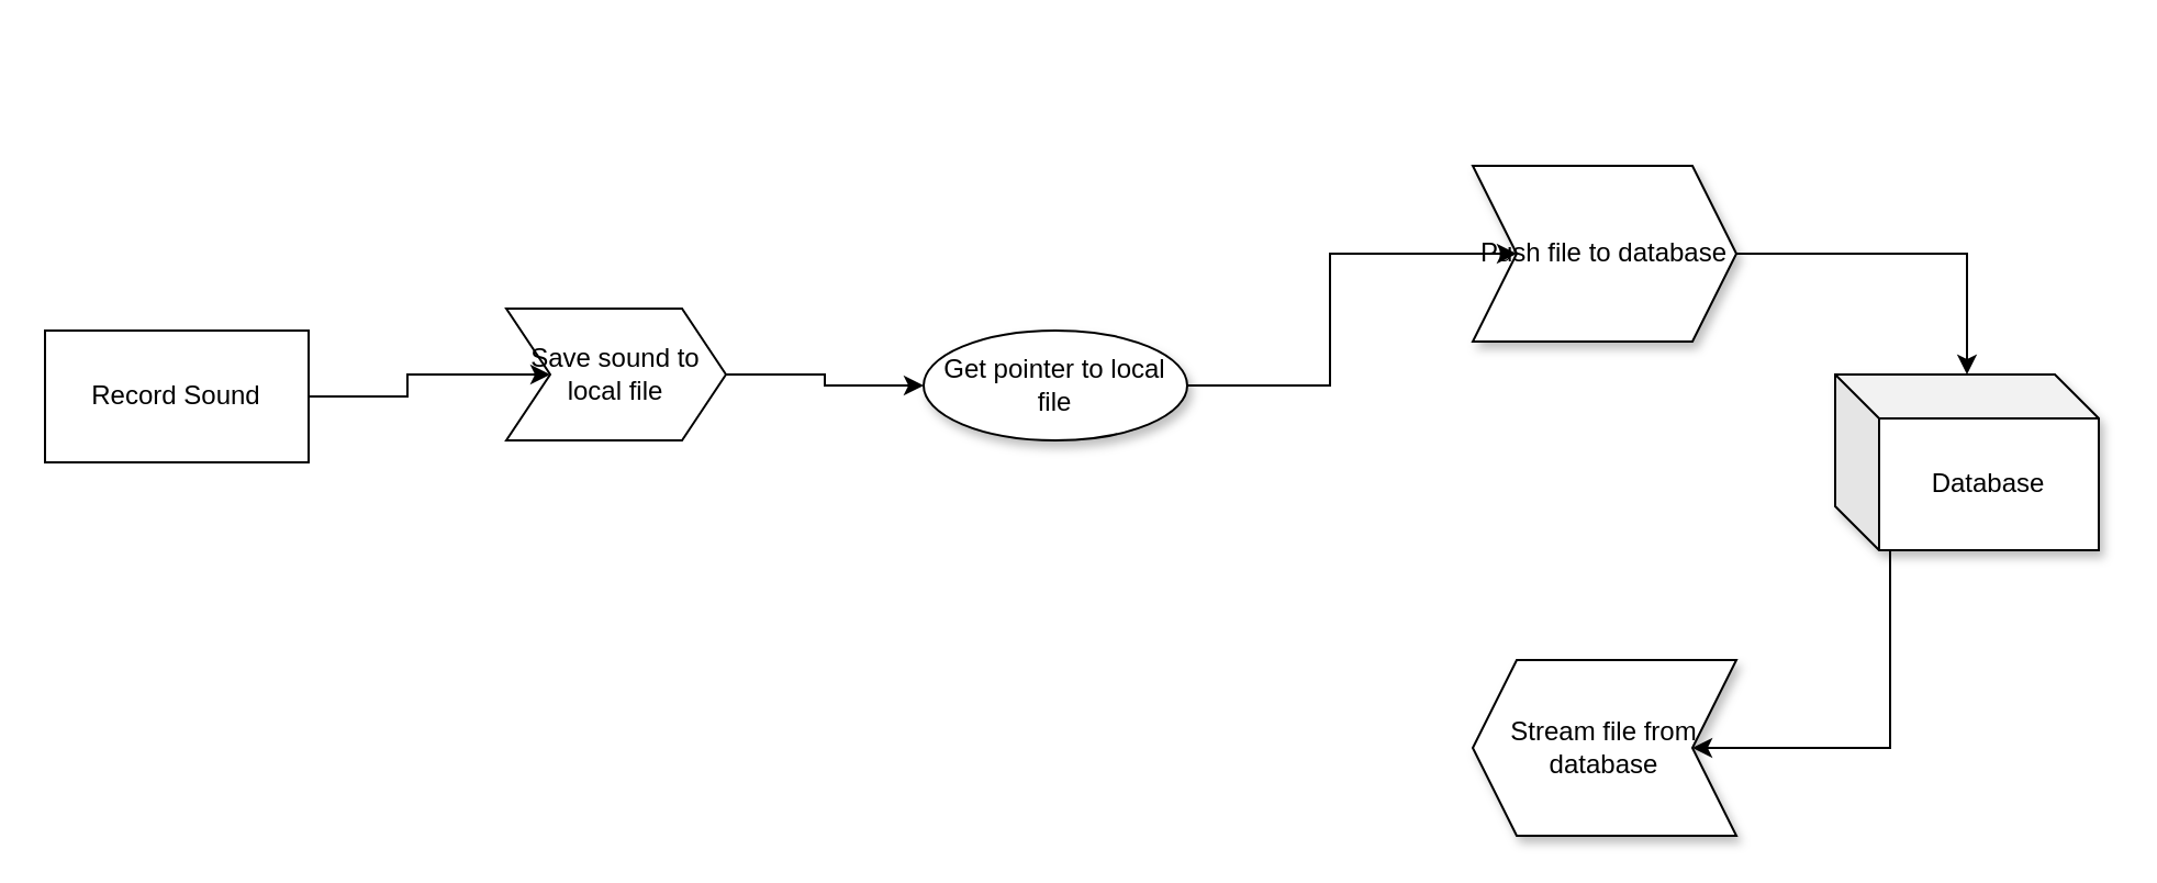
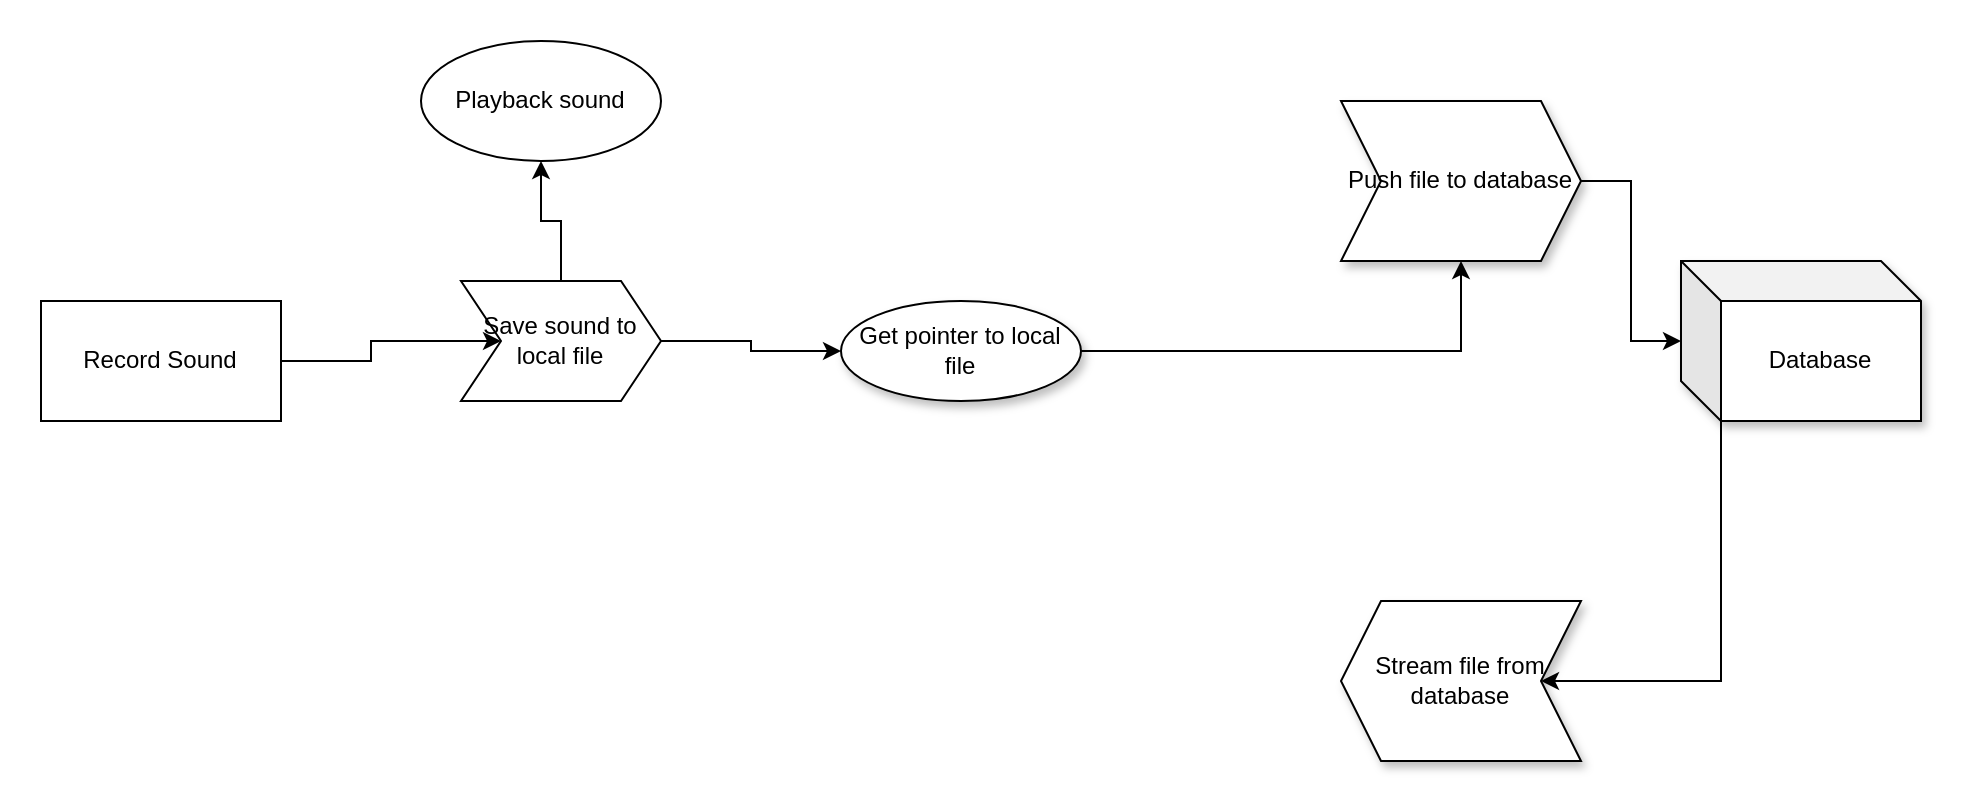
  <mxCell id="0" />
  <mxCell id="1" parent="0" />
  <mxCell id="2" value="Text" style="text;html=1;resizable=0;autosize=1;align=center;verticalAlign=middle;points=[];fillColor=none;strokeColor=none;rounded=0;" vertex="1" parent="1"><mxGeometry x="60" y="170" width="40" height="20" as="geometry" /></mxCell>
  <mxCell id="3" value="" style="edgeStyle=orthogonalEdgeStyle;rounded=0;orthogonalLoop=1;jettySize=auto;html=1;" edge="1" parent="1" source="4" target="7"><mxGeometry relative="1" as="geometry" /></mxCell>
  <mxCell id="4" value="Record Sound" style="rounded=0;whiteSpace=wrap;html=1;" vertex="1" parent="1"><mxGeometry x="20" y="150" width="120" height="60" as="geometry" /></mxCell>
+ <mxCell id="5" value="" style="edgeStyle=orthogonalEdgeStyle;rounded=0;orthogonalLoop=1;jettySize=auto;html=1;" edge="1" parent="1" source="7" target="8"><mxGeometry relative="1" as="geometry" /></mxCell>
  <mxCell id="6" value="" style="edgeStyle=orthogonalEdgeStyle;rounded=0;orthogonalLoop=1;jettySize=auto;html=1;" edge="1" parent="1" source="7" target="10"><mxGeometry relative="1" as="geometry" /></mxCell>
  <mxCell id="7" value="Save sound to local file" style="shape=step;perimeter=stepPerimeter;whiteSpace=wrap;html=1;fixedSize=1;rounded=0;" vertex="1" parent="1"><mxGeometry x="230" y="140" width="100" height="60" as="geometry" /></mxCell>
+ <mxCell id="8" value="Playback sound" style="ellipse;whiteSpace=wrap;html=1;rounded=0;" vertex="1" parent="1"><mxGeometry x="210" y="20" width="120" height="60" as="geometry" /></mxCell>
  <mxCell id="9" style="edgeStyle=orthogonalEdgeStyle;rounded=0;orthogonalLoop=1;jettySize=auto;html=1;exitX=0;exitY=0.5;exitDx=0;exitDy=0;" edge="1" parent="1" source="10" target="14"><mxGeometry relative="1" as="geometry" /></mxCell>
  <mxCell id="10" value="Get pointer to local file" style="ellipse;whiteSpace=wrap;html=1;rounded=0;direction=west;shadow=1;" vertex="1" parent="1"><mxGeometry x="420" y="150" width="120" height="50" as="geometry" /></mxCell>
  <mxCell id="11" style="edgeStyle=orthogonalEdgeStyle;rounded=0;orthogonalLoop=1;jettySize=auto;html=1;exitX=0;exitY=0;exitDx=20;exitDy=80;exitPerimeter=0;entryX=0;entryY=0.5;entryDx=0;entryDy=0;" edge="1" parent="1" source="12" target="16"><mxGeometry relative="1" as="geometry"><Array as="points"><mxPoint x="860" y="340" /></Array></mxGeometry></mxCell>
- <mxCell id="12" value="Database" style="shape=cube;whiteSpace=wrap;html=1;boundedLbl=1;backgroundOutline=1;darkOpacity=0.05;darkOpacity2=0.1;shadow=1;" vertex="1" parent="1"><mxGeometry x="835" y="170" width="120" height="80" as="geometry" /></mxCell>
+ <mxCell id="12" value="Database" style="shape=cube;whiteSpace=wrap;html=1;boundedLbl=1;backgroundOutline=1;darkOpacity=0.05;darkOpacity2=0.1;shadow=1;" vertex="1" parent="1"><mxGeometry x="840" y="130" width="120" height="80" as="geometry" /></mxCell>
  <mxCell id="13" style="edgeStyle=orthogonalEdgeStyle;rounded=0;orthogonalLoop=1;jettySize=auto;html=1;exitX=1;exitY=0.5;exitDx=0;exitDy=0;" edge="1" parent="1" source="14" target="12"><mxGeometry relative="1" as="geometry" /></mxCell>
- <mxCell id="14" value="Push file to database" style="shape=step;perimeter=stepPerimeter;whiteSpace=wrap;html=1;fixedSize=1;shadow=1;" vertex="1" parent="1"><mxGeometry x="670" y="75" width="120" height="80" as="geometry" /></mxCell>
+ <mxCell id="14" value="Push file to database" style="shape=step;perimeter=stepPerimeter;whiteSpace=wrap;html=1;fixedSize=1;shadow=1;" vertex="1" parent="1"><mxGeometry x="670" y="50" width="120" height="80" as="geometry" /></mxCell>
  <mxCell id="15" value="&lt;span style=&quot;color: rgb(34, 34, 34); font-family: Arial, Helvetica, sans-serif; font-size: small; font-style: normal; font-variant-ligatures: normal; font-variant-caps: normal; font-weight: 400; letter-spacing: normal; orphans: 2; text-align: start; text-indent: 0px; text-transform: none; widows: 2; word-spacing: 0px; -webkit-text-stroke-width: 0px; background-color: rgb(255, 255, 255); text-decoration-thickness: initial; text-decoration-style: initial; text-decoration-color: initial; float: none; display: inline !important;&quot;&gt;210754&lt;/span&gt;" style="text;whiteSpace=wrap;html=1;" vertex="1" parent="1"><mxGeometry x="710" y="340" width="80" height="40" as="geometry" /></mxCell>
  <mxCell id="16" value="Stream file from database" style="shape=step;perimeter=stepPerimeter;whiteSpace=wrap;html=1;fixedSize=1;shadow=1;direction=west;" vertex="1" parent="1"><mxGeometry x="670" y="300" width="120" height="80" as="geometry" /></mxCell>
